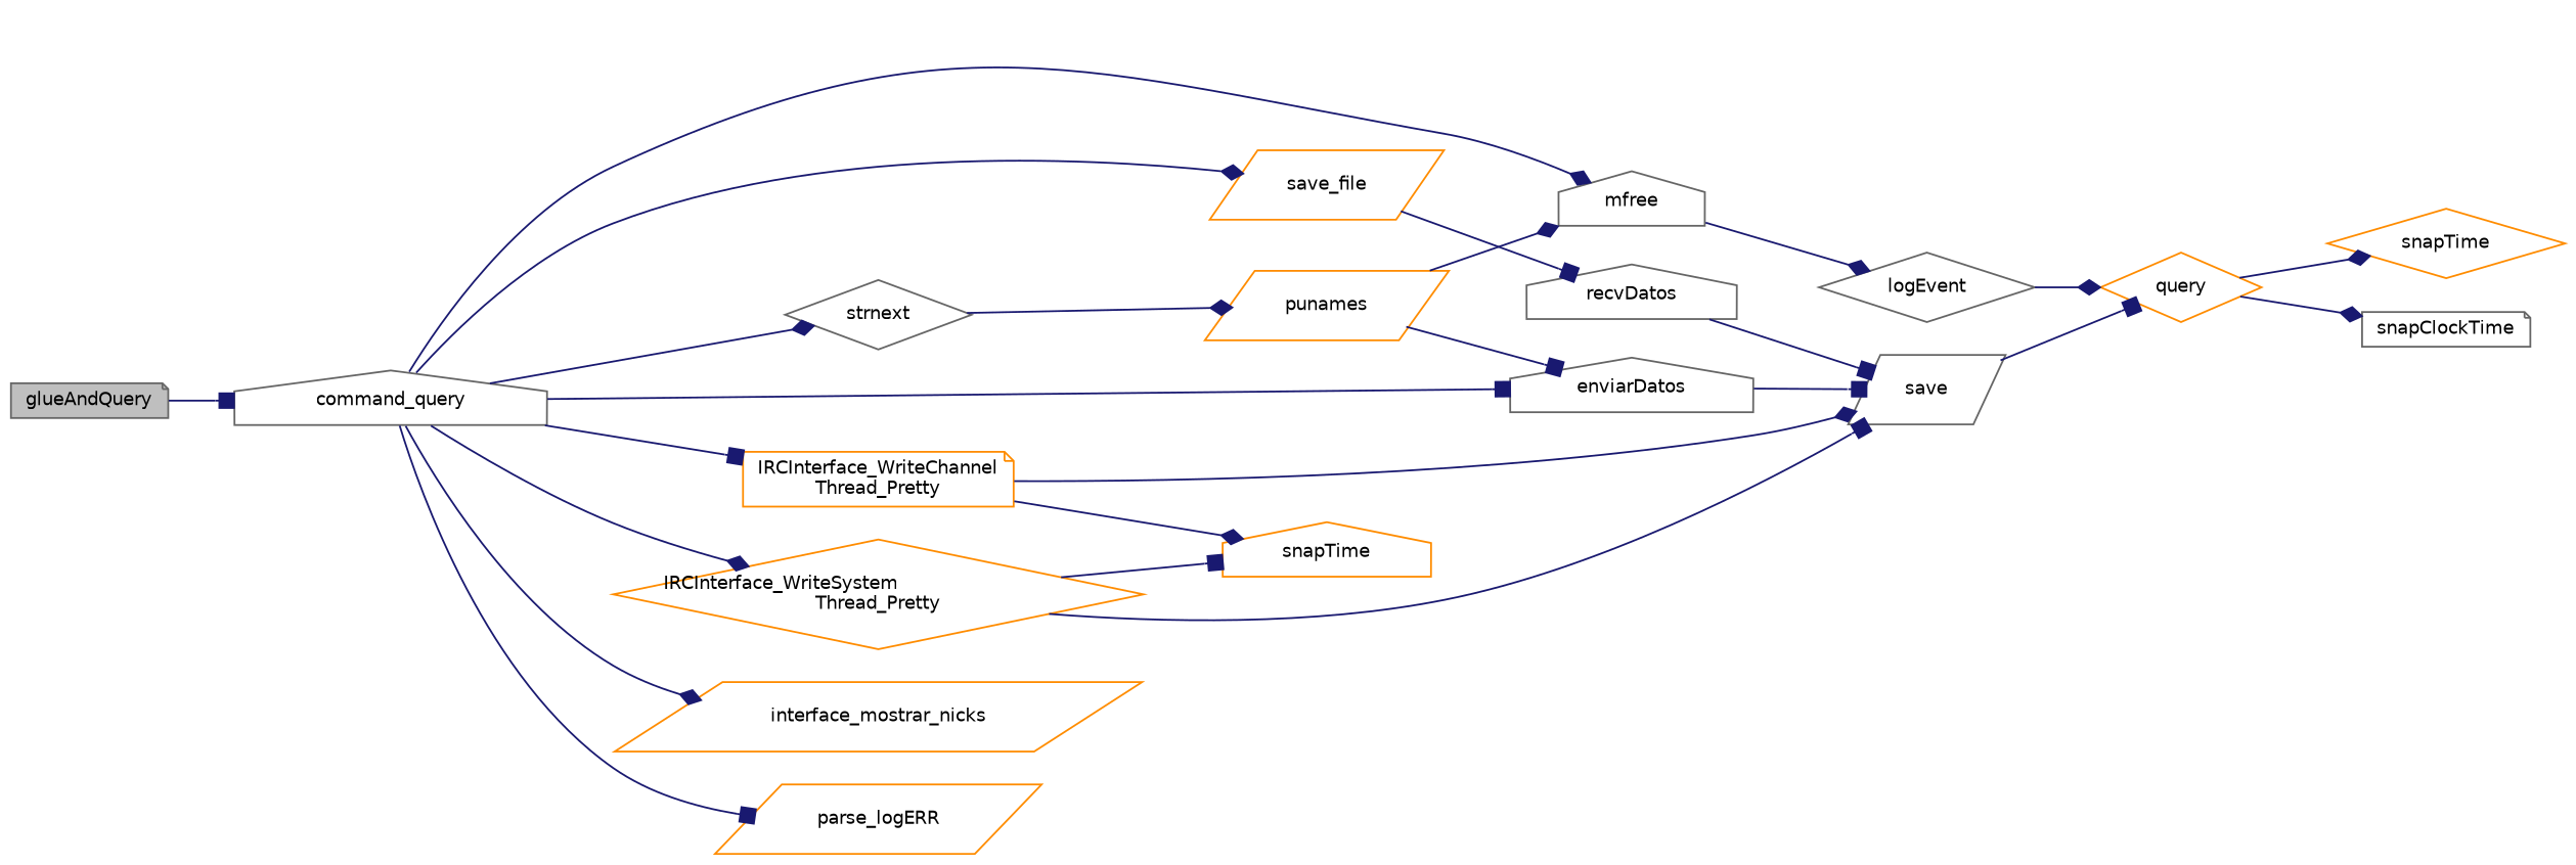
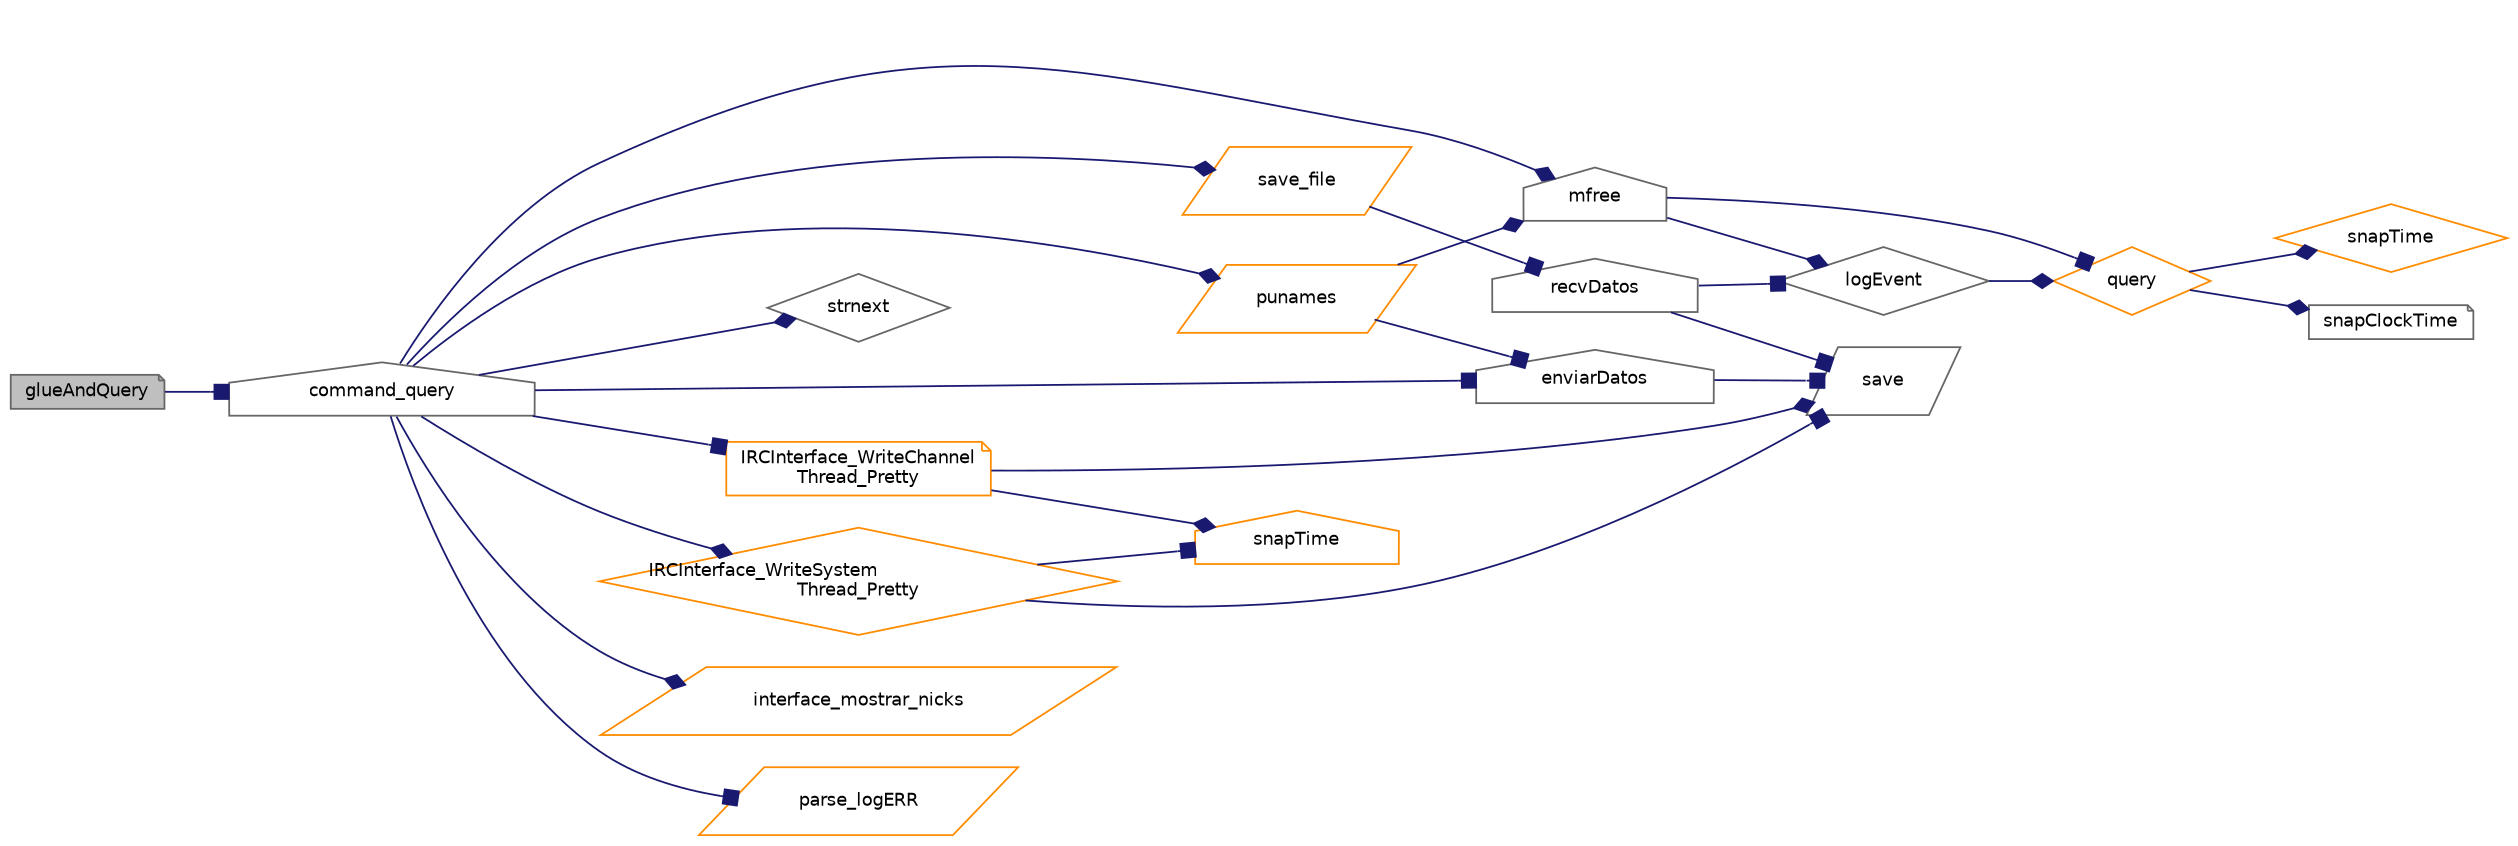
  digraph {
    rankdir=LR
    node [color=gray40 fillcolor=white fontname=Helvetica fontsize=10 shape=house style=filled]
    edge [arrowhead=diamond color=midnightblue fontname=Helvetica fontsize=10 labelfontname=Helvetica labelfontsize=10 style=solid]
    n1 [fillcolor=grey75 fontcolor=black height=0.2 label=glueAndQuery shape=note width=0.4]
    n2 [height=0.2 label=command_query width=0.4]
    n3 [color=darkorange height=0.2 label="IRCInterface_WriteSystem\lThread_Pretty" shape=diamond width=0.4]
    n4 [height=0.2 label=strnext shape=diamond width=0.4]
    n5 [height=0.2 label=mfree width=0.4]
    n6 [color=darkorange height=0.2 label="IRCInterface_WriteChannel\lThread_Pretty" shape=note width=0.4]
    n7 [color=darkorange height=0.2 label=interface_mostrar_nicks shape=parallelogram width=0.4]
    n8 [color=darkorange height=0.2 label=punames shape=parallelogram width=0.4]
    n9 [height=0.2 label=enviarDatos width=0.4]
    n10 [color=darkorange height=0.2 label=save_file shape=parallelogram width=0.4]
    n11 [color=darkorange height=0.2 label=parse_logERR shape=parallelogram width=0.4]
    n12 [height=0.2 label=save shape=parallelogram width=0.4]
    n13 [color=darkorange height=0.2 label=snapTime width=0.4]
    n14 [height=0.2 label=logEvent shape=diamond width=0.4]
    n15 [height=0.2 label=recvDatos width=0.4]
    n16 [color=darkorange height=0.2 label=query shape=diamond width=0.4]
    n17 [color=darkorange height=0.2 label=snapTime shape=diamond width=0.4]
    n18 [height=0.2 label=snapClockTime shape=note width=0.4]
    n1 -> n2 [arrowhead=box]
    n2 -> n3
    n2 -> n4
    n2 -> n5
    n2 -> n6 [arrowhead=box]
    n2 -> n7
-   n4 -> n8
+   n2 -> n8
    n2 -> n9 [arrowhead=box]
    n2 -> n10
    n2 -> n11 [arrowhead=box]
    n3 -> n12 [arrowhead=box]
    n3 -> n13 [arrowhead=box]
    n5 -> n14
    n6 -> n12
    n6 -> n13
    n8 -> n5
    n8 -> n9 [arrowhead=box]
    n9 -> n12 [arrowhead=box]
    n10 -> n15 [arrowhead=box]
-   n12 -> n16 [arrowhead=box]
+   n5 -> n16 [arrowhead=box]
    n14 -> n16
    n15 -> n12 [arrowhead=box]
+   n15 -> n14 [arrowhead=box]
    n16 -> n17
    n16 -> n18
  }
